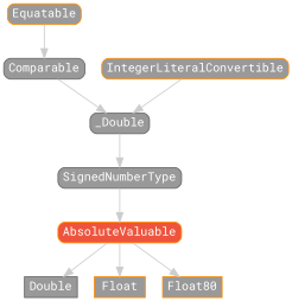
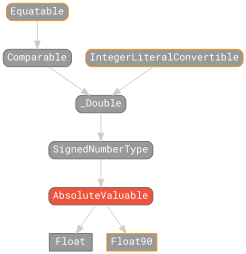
  strict digraph {
    fontname="Roboto Mono"
    node [color=gray40 fillcolor="#999999" fontcolor=white fontname="Roboto Mono" fontsize=12 margin="0.07,0.05" shape=box style="filled,rounded"]
    edge [color="#cccccc" fontname="Roboto Mono"]
-   Double [height=0.3 style=filled]
-   Float [color=darkorange height=0.3 style=filled]
-   Float80 [color=darkorange height=0.3 style=filled]
-   AbsoluteValuable [color=darkorange fillcolor="#ee543d" height=0.3]
+   Float [height=0.3 style=filled]
+   Float80 [color=darkorange height=0.3 style=filled label=Float90]
+   AbsoluteValuable [fillcolor="#ee543d" height=0.3]
    Comparable [height=0.3]
    n6 [height=0.3 label=_Double]
    SignedNumberType [height=0.3]
    Equatable [color=darkorange height=0.3]
    IntegerLiteralConvertible [color=darkorange height=0.3]
    subgraph sub_1 {
      rank=max
-     Double
      Float
      Float80
    }
-   AbsoluteValuable -> Double
    AbsoluteValuable -> Float
    AbsoluteValuable -> Float80
    Comparable -> n6
    n6 -> SignedNumberType
    SignedNumberType -> AbsoluteValuable
    Equatable -> Comparable
    IntegerLiteralConvertible -> n6
  }
